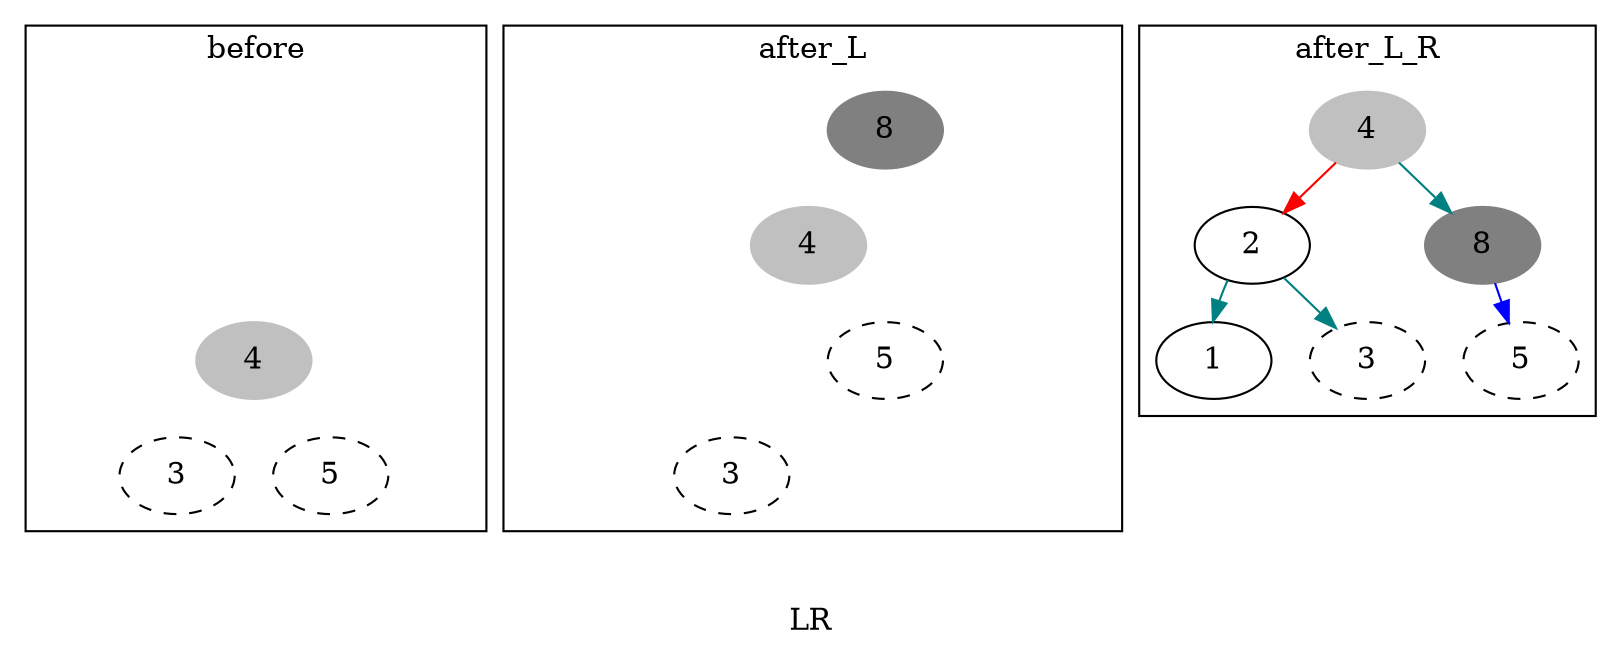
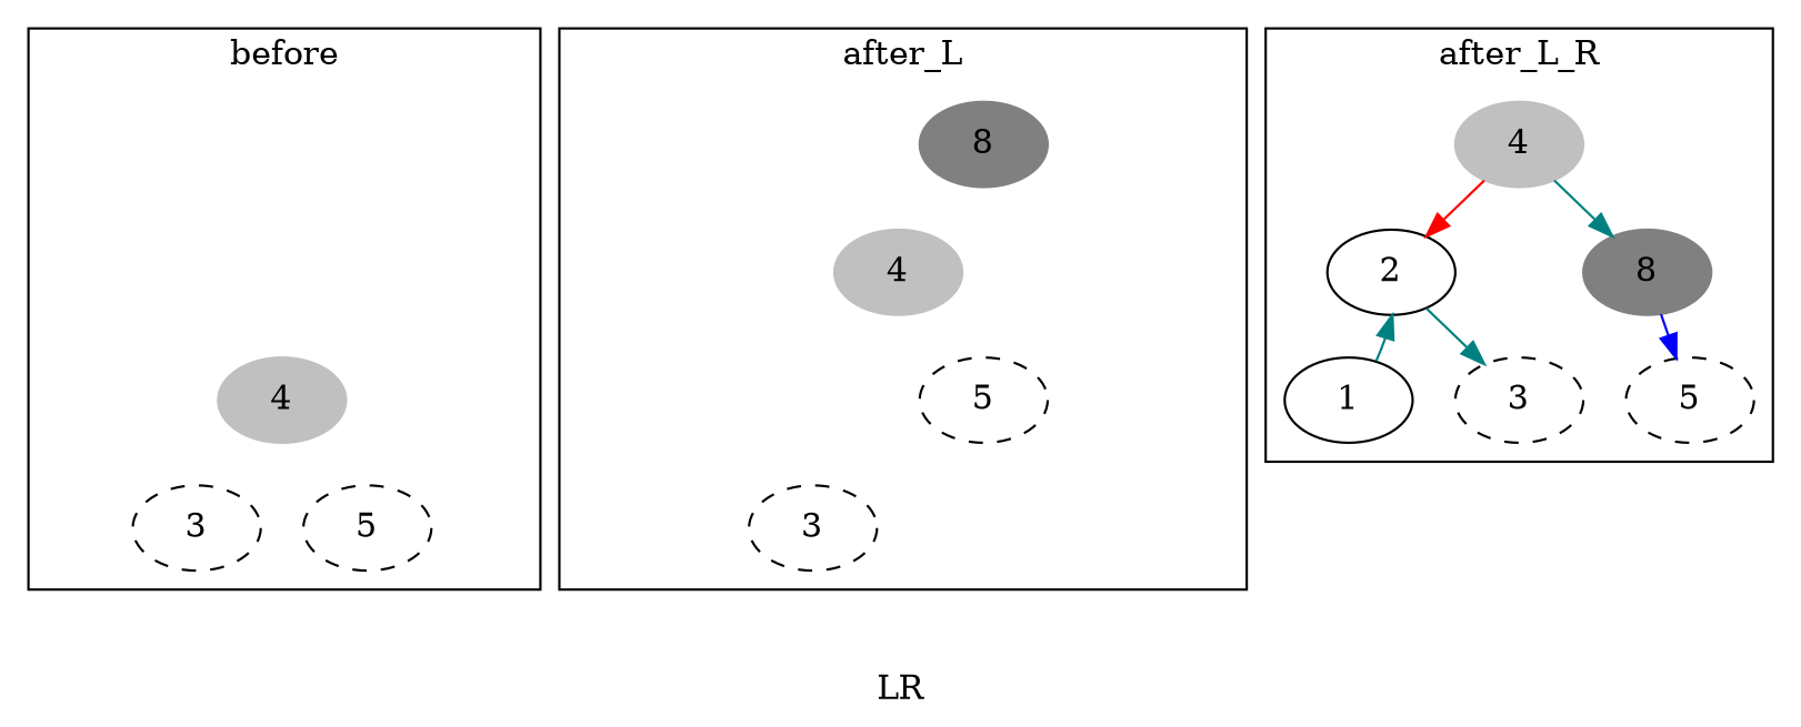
  digraph {
    label=LR
    ranksep=0.25
    node [style=invis]
    edge [style=invis]
    n1 [label=8]
    n2 [label=2]
    n3 [label=9]
    n4 [label=1]
    n5 [color="#c0c0c0" label=4 style=filled]
    a10
    n7 [label=3 style=dashed]
    n8 [label=5 style=dashed]
    n9 [color="#808080" label=8 style=filled]
    n10 [color="#c0c0c0" label=4 style=filled]
    n11 [label=9]
    n12 [label=2]
    n13 [label=5 style=dashed]
    n14 [label=1]
    n15 [label=3 style=dashed]
    b0
    b00
    n18 [color="#c0c0c0" label=4 style=filled]
    n19 [label=2 style=""]
    n20 [color="#808080" label=8 style=filled]
    n21 [label=1 style=""]
    n22 [label=3 style=dashed]
    n23 [label=5 style=dashed]
    subgraph cluster_1 {
      label=before
      n1
      n2
      n3
      n4
      n5
      a10
      n7
      n8
    }
    subgraph cluster_2 {
      label=after_L
      n9
      n10
      n11
      n12
      n13
      n14
      n15
      b0
      b00
    }
    subgraph cluster_3 {
      label=after_L_R
      n18
      n19
      n20
      n21
      n22
      n23
    }
    n1 -> n2
    n1 -> n3
    n2 -> n4
    n2 -> n5
    n3 -> a10
    n5 -> n7
    n5 -> n8
    n9 -> n10
    n9 -> n11
    n10 -> n12
    n10 -> n13
    n12 -> n14
    n12 -> n15
    n13 -> b0
    n13 -> b00
    n18 -> n19 [color=red style=""]
    n18 -> n20 [color=teal style=""]
-   n19 -> n21 [color=teal style=""]
+   n21 -> n19 [color=teal style=""]
    n19 -> n22 [color=teal style=""]
    n20 -> n23 [color=blue style=""]
  }
